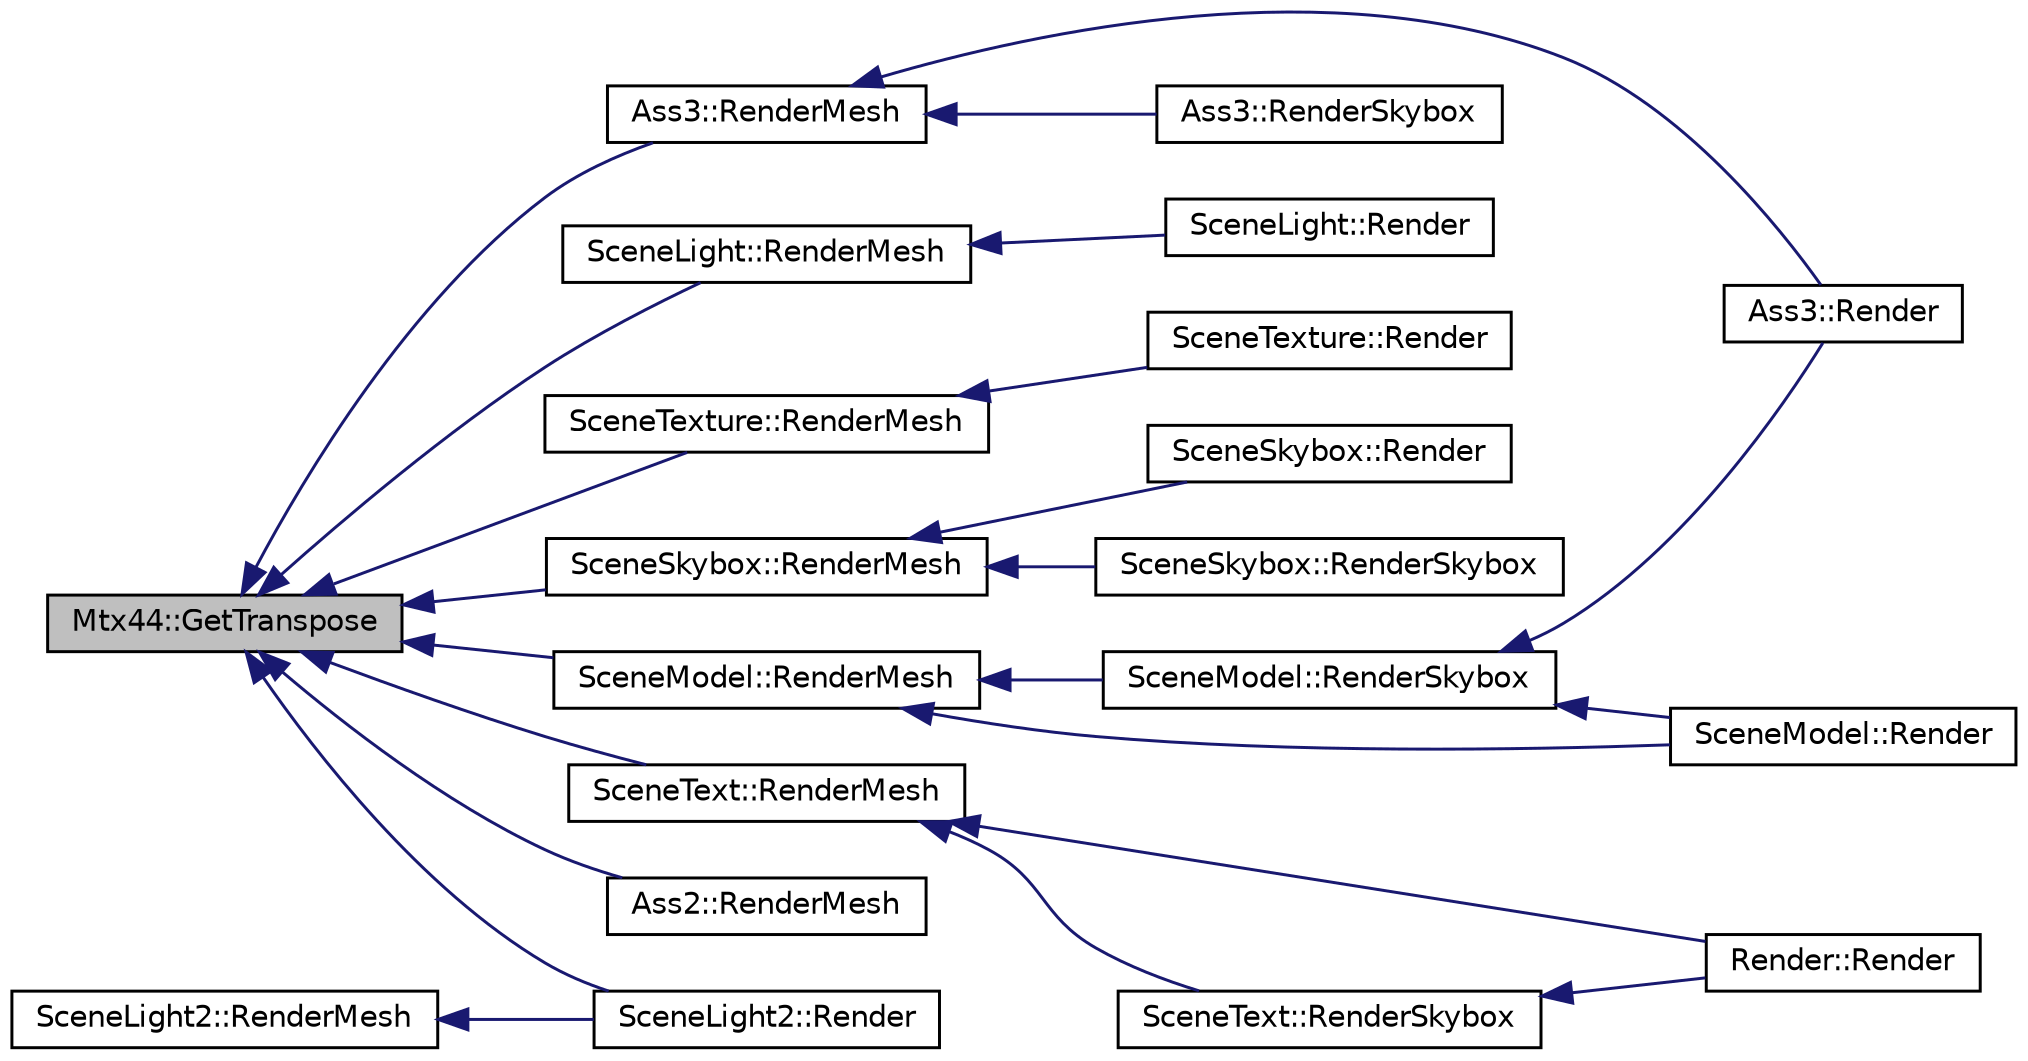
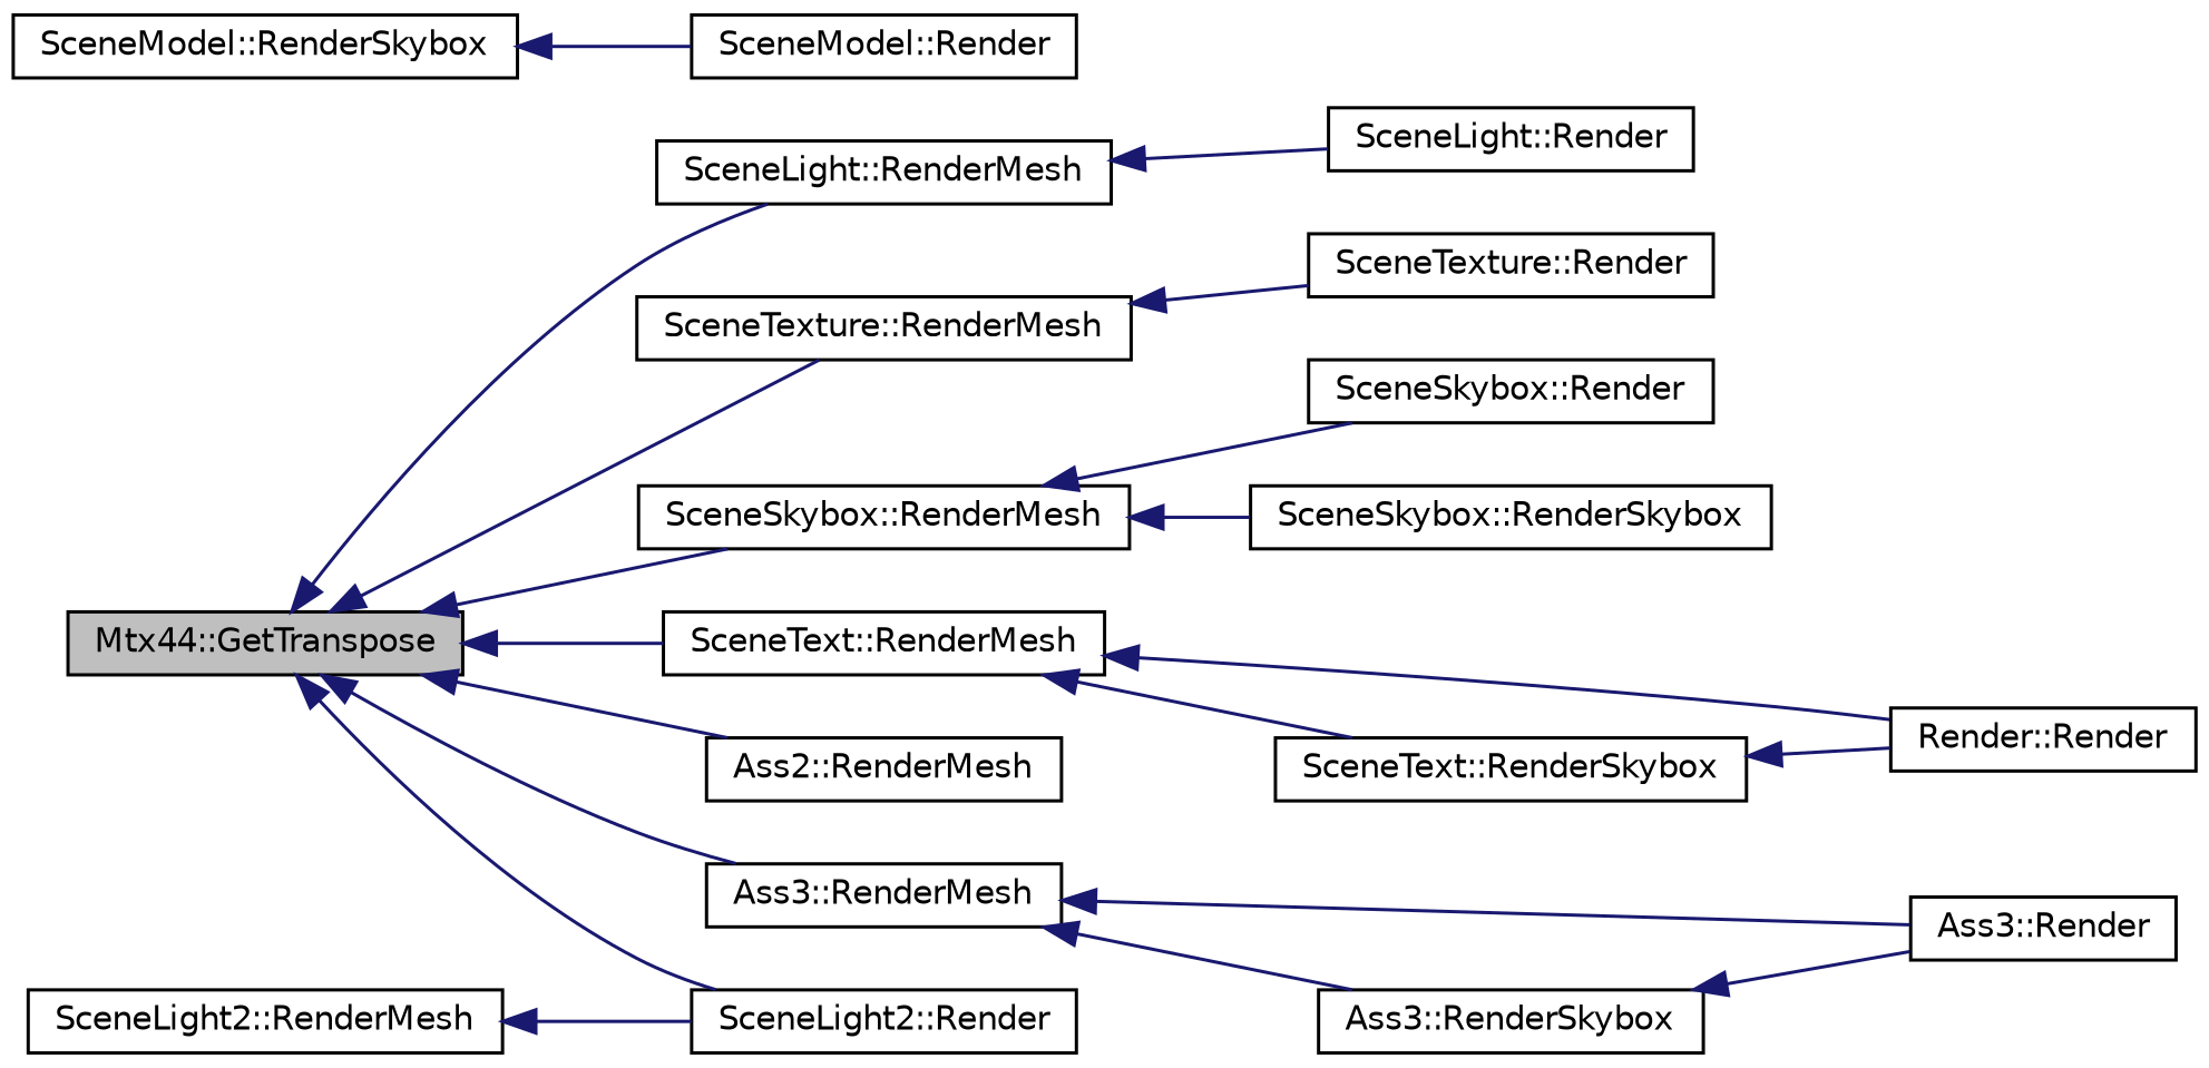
  digraph {
    rankdir=LR
    node [color=black fontname=Helvetica fontsize=10 shape=record]
    edge [color=midnightblue dir=back fontname=Helvetica fontsize=10 labelfontname=Helvetica labelfontsize=10 style=solid]
    n1 [fillcolor=grey75 fontcolor=black height=0.2 label="Mtx44::GetTranspose" style=filled width=0.4]
    n2 [height=0.2 label="SceneLight::RenderMesh" width=0.4]
    n3 [height=0.2 label="SceneTexture::RenderMesh" width=0.4]
    n4 [height=0.2 label="SceneSkybox::RenderMesh" width=0.4]
-   n5 [height=0.2 label="SceneModel::RenderMesh" width=0.4]
    n6 [height=0.2 label="SceneText::RenderMesh" width=0.4]
    n7 [height=0.2 label="Ass2::RenderMesh" width=0.4]
    n8 [height=0.2 label="Ass3::RenderMesh" width=0.4]
    n9 [height=0.2 label="SceneLight2::Render" width=0.4]
    n10 [height=0.2 label="SceneLight::Render" width=0.4]
    n11 [height=0.2 label="SceneLight2::RenderMesh" width=0.4]
    n12 [height=0.2 label="SceneTexture::Render" width=0.4]
    n13 [height=0.2 label="SceneSkybox::Render" width=0.4]
    n14 [height=0.2 label="SceneSkybox::RenderSkybox" width=0.4]
    n15 [height=0.2 label="SceneModel::Render" width=0.4]
    n16 [height=0.2 label="SceneModel::RenderSkybox" width=0.4]
    n17 [height=0.2 label="Render::Render" width=0.4]
    n18 [height=0.2 label="SceneText::RenderSkybox" width=0.4]
    n19 [height=0.2 label="Ass3::Render" width=0.4]
    n20 [height=0.2 label="Ass3::RenderSkybox" width=0.4]
    n1 -> n2
    n1 -> n3
    n1 -> n4
-   n1 -> n5
    n1 -> n6
    n1 -> n7
    n1 -> n8
    n1 -> n9
    n2 -> n10
    n3 -> n12
    n4 -> n13
    n4 -> n14
-   n5 -> n15
-   n5 -> n16
    n6 -> n17
    n6 -> n18
    n8 -> n19
    n8 -> n20
    n11 -> n9
    n16 -> n15
    n18 -> n17
-   n16 -> n19
+   n20 -> n19
  }
